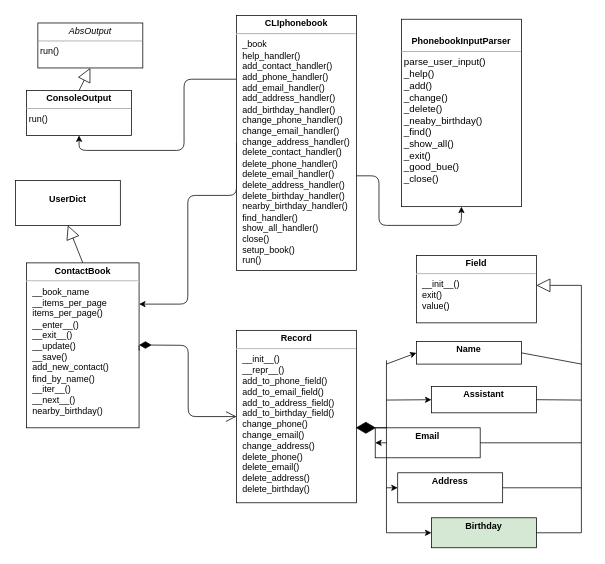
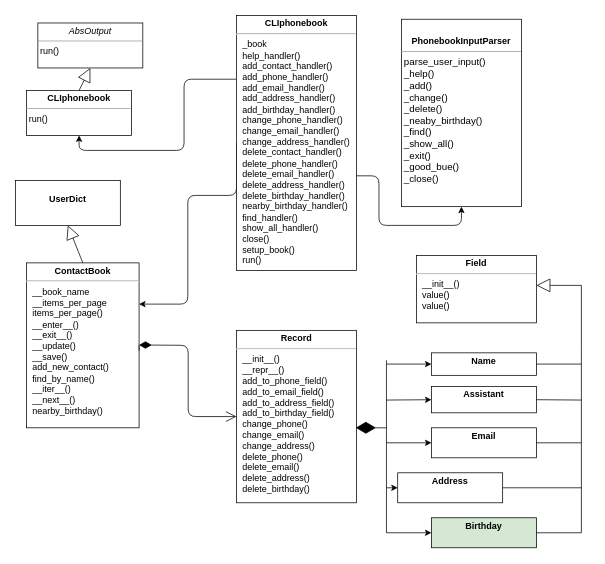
  <mxCell id="0" />
  <mxCell id="1" parent="0" />
  <mxCell id="2" value="&lt;p style=&quot;margin:0px;margin-top:4px;text-align:center;&quot;&gt;&lt;i style=&quot;&quot;&gt;AbsOutput&lt;/i&gt;&lt;/p&gt;&lt;hr size=&quot;1&quot;&gt;&lt;div style=&quot;height:2px;&quot;&gt;&amp;nbsp;run()&lt;/div&gt;" style="verticalAlign=top;align=left;overflow=fill;fontSize=12;fontFamily=Helvetica;html=1;rounded=0;labelBackgroundColor=none;" vertex="1" parent="1"><mxGeometry x="50" y="30" width="140" height="60" as="geometry" /></mxCell>
- <mxCell id="3" value="&lt;p style=&quot;margin:0px;margin-top:4px;text-align:center;&quot;&gt;&lt;b&gt;ConsoleOutput&lt;/b&gt;&lt;/p&gt;&lt;hr size=&quot;1&quot;&gt;&lt;div style=&quot;height:2px;&quot;&gt;&amp;nbsp;run()&lt;/div&gt;" style="verticalAlign=top;align=left;overflow=fill;fontSize=12;fontFamily=Helvetica;html=1;rounded=0;labelBackgroundColor=none;" vertex="1" parent="1"><mxGeometry x="35" y="120" width="140" height="60" as="geometry" /></mxCell>
+ <mxCell id="3" value="&lt;p style=&quot;margin:0px;margin-top:4px;text-align:center;&quot;&gt;&lt;b&gt;CLIphonebook&lt;/b&gt;&lt;/p&gt;&lt;hr size=&quot;1&quot;&gt;&lt;div style=&quot;height:2px;&quot;&gt;&amp;nbsp;run()&lt;/div&gt;" style="verticalAlign=top;align=left;overflow=fill;fontSize=12;fontFamily=Helvetica;html=1;rounded=0;labelBackgroundColor=none;" vertex="1" parent="1"><mxGeometry x="35" y="120" width="140" height="60" as="geometry" /></mxCell>
  <mxCell id="4" value="" style="endArrow=block;endSize=16;endFill=0;html=1;rounded=0;entryX=0.5;entryY=1;entryDx=0;entryDy=0;labelBackgroundColor=none;fontColor=default;" edge="1" parent="1" target="2"><mxGeometry width="160" relative="1" as="geometry"><mxPoint x="105" y="120" as="sourcePoint" /><mxPoint x="485" y="200" as="targetPoint" /><Array as="points"><mxPoint x="105" y="120" /></Array><mxPoint as="offset" /></mxGeometry></mxCell>
  <mxCell id="5" value="&lt;p style=&quot;margin:0px;margin-top:4px;text-align:center;&quot;&gt;&lt;br&gt;&lt;/p&gt;&lt;p style=&quot;border-color: var(--border-color); margin: 4px 0px 0px; text-align: center;&quot;&gt;&lt;span style=&quot;border-color: var(--border-color); font-weight: 700;&quot;&gt;PhonebookInputParser&lt;/span&gt;&lt;br style=&quot;border-color: var(--border-color);&quot;&gt;&lt;/p&gt;&lt;hr style=&quot;border-color: var(--border-color);&quot; size=&quot;1&quot;&gt;&lt;div style=&quot;border-color: var(--border-color); height: 2px;&quot;&gt;&lt;span style=&quot;border-color: var(--border-color); font-size: 13px;&quot;&gt;&amp;nbsp;parse_user_input()&lt;/span&gt;&lt;br style=&quot;border-color: var(--border-color); font-size: 13px;&quot;&gt;&lt;span style=&quot;border-color: var(--border-color); font-size: 13px;&quot;&gt;&amp;nbsp;_help()&lt;/span&gt;&lt;br style=&quot;border-color: var(--border-color); font-size: 13px;&quot;&gt;&lt;span style=&quot;border-color: var(--border-color); font-size: 13px;&quot;&gt;&amp;nbsp;_add()&lt;/span&gt;&lt;br style=&quot;border-color: var(--border-color); font-size: 13px;&quot;&gt;&lt;span style=&quot;border-color: var(--border-color); font-size: 13px;&quot;&gt;&amp;nbsp;_change()&lt;/span&gt;&lt;br style=&quot;border-color: var(--border-color); font-size: 13px;&quot;&gt;&lt;span style=&quot;border-color: var(--border-color); font-size: 13px;&quot;&gt;&amp;nbsp;_delete()&lt;/span&gt;&lt;br style=&quot;border-color: var(--border-color); font-size: 13px;&quot;&gt;&lt;span style=&quot;border-color: var(--border-color); font-size: 13px;&quot;&gt;&amp;nbsp;_neaby_birthday()&lt;/span&gt;&lt;br style=&quot;border-color: var(--border-color); font-size: 13px;&quot;&gt;&lt;span style=&quot;border-color: var(--border-color); font-size: 13px;&quot;&gt;&amp;nbsp;_find()&lt;/span&gt;&lt;br style=&quot;border-color: var(--border-color); font-size: 13px;&quot;&gt;&lt;span style=&quot;border-color: var(--border-color); font-size: 13px;&quot;&gt;&amp;nbsp;_show_all()&lt;/span&gt;&lt;br style=&quot;border-color: var(--border-color); font-size: 13px;&quot;&gt;&lt;span style=&quot;border-color: var(--border-color); font-size: 13px;&quot;&gt;&amp;nbsp;_exit()&lt;/span&gt;&lt;br style=&quot;border-color: var(--border-color); font-size: 13px;&quot;&gt;&lt;span style=&quot;border-color: var(--border-color); font-size: 13px;&quot;&gt;&amp;nbsp;_good_bue()&lt;/span&gt;&lt;br style=&quot;border-color: var(--border-color); font-size: 13px;&quot;&gt;&lt;span style=&quot;border-color: var(--border-color); font-size: 13px;&quot;&gt;&amp;nbsp;_close()&lt;/span&gt;&lt;/div&gt;" style="verticalAlign=top;align=left;overflow=fill;fontSize=12;fontFamily=Helvetica;html=1;labelBackgroundColor=none;" vertex="1" parent="1"><mxGeometry x="535" y="25" width="160" height="250" as="geometry" /></mxCell>
  <mxCell id="6" style="edgeStyle=orthogonalEdgeStyle;orthogonalLoop=1;jettySize=auto;html=1;exitX=0;exitY=0.25;exitDx=0;exitDy=0;entryX=0.5;entryY=1;entryDx=0;entryDy=0;fontSize=13;labelBackgroundColor=none;fontColor=default;" edge="1" parent="1" source="9" target="3"><mxGeometry relative="1" as="geometry" /></mxCell>
  <mxCell id="7" style="edgeStyle=orthogonalEdgeStyle;orthogonalLoop=1;jettySize=auto;html=1;exitX=1;exitY=0.629;exitDx=0;exitDy=0;entryX=0.5;entryY=1;entryDx=0;entryDy=0;fontSize=13;exitPerimeter=0;labelBackgroundColor=none;fontColor=default;" edge="1" parent="1" source="9" target="5"><mxGeometry relative="1" as="geometry"><Array as="points"><mxPoint x="505" y="234" /><mxPoint x="505" y="300" /><mxPoint x="615" y="300" /></Array></mxGeometry></mxCell>
  <mxCell id="8" style="edgeStyle=orthogonalEdgeStyle;orthogonalLoop=1;jettySize=auto;html=1;exitX=0;exitY=0.5;exitDx=0;exitDy=0;entryX=1;entryY=0.25;entryDx=0;entryDy=0;fontSize=13;labelBackgroundColor=none;fontColor=default;" edge="1" parent="1" source="9" target="12"><mxGeometry relative="1" as="geometry"><Array as="points"><mxPoint x="315" y="260" /><mxPoint x="250" y="260" /><mxPoint x="250" y="405" /></Array></mxGeometry></mxCell>
  <mxCell id="9" value="&lt;p style=&quot;text-align: center; margin: 4px 0px 0px;&quot;&gt;&lt;b style=&quot;&quot;&gt;CLIphonebook&lt;/b&gt;&lt;/p&gt;&lt;hr&gt;&lt;p style=&quot;margin:0px;margin-left:8px;&quot;&gt;_book&lt;/p&gt;&lt;p style=&quot;margin:0px;margin-left:8px;&quot;&gt;help_handler()&lt;/p&gt;&lt;p style=&quot;margin:0px;margin-left:8px;&quot;&gt;add_contact_handler()&lt;/p&gt;&lt;p style=&quot;margin:0px;margin-left:8px;&quot;&gt;add_phone_handler()&lt;/p&gt;&lt;p style=&quot;margin:0px;margin-left:8px;&quot;&gt;add_email_handler()&lt;/p&gt;&lt;p style=&quot;margin:0px;margin-left:8px;&quot;&gt;add_address_handler()&lt;/p&gt;&lt;p style=&quot;margin:0px;margin-left:8px;&quot;&gt;add_birthday_handler()&lt;/p&gt;&lt;p style=&quot;margin:0px;margin-left:8px;&quot;&gt;change_phone_handler()&lt;/p&gt;&lt;p style=&quot;margin:0px;margin-left:8px;&quot;&gt;change_email_handler()&lt;/p&gt;&lt;p style=&quot;margin:0px;margin-left:8px;&quot;&gt;change_address_handler()&lt;/p&gt;&lt;p style=&quot;margin:0px;margin-left:8px;&quot;&gt;delete_contact_handler()&lt;/p&gt;&lt;p style=&quot;margin:0px;margin-left:8px;&quot;&gt;delete_phone_handler()&lt;/p&gt;&lt;p style=&quot;margin:0px;margin-left:8px;&quot;&gt;delete_email_handler()&lt;/p&gt;&lt;p style=&quot;margin:0px;margin-left:8px;&quot;&gt;delete_address_handler()&lt;/p&gt;&lt;p style=&quot;margin:0px;margin-left:8px;&quot;&gt;delete_birthday_handler()&lt;/p&gt;&lt;p style=&quot;margin:0px;margin-left:8px;&quot;&gt;nearby_birthday_handler()&lt;/p&gt;&lt;p style=&quot;margin:0px;margin-left:8px;&quot;&gt;find_handler()&lt;/p&gt;&lt;p style=&quot;margin:0px;margin-left:8px;&quot;&gt;show_all_handler()&lt;/p&gt;&lt;p style=&quot;margin:0px;margin-left:8px;&quot;&gt;close()&lt;/p&gt;&lt;p style=&quot;margin:0px;margin-left:8px;&quot;&gt;setup_book()&lt;/p&gt;&lt;p style=&quot;margin:0px;margin-left:8px;&quot;&gt;run()&lt;/p&gt;" style="verticalAlign=top;align=left;overflow=fill;fontSize=12;fontFamily=Helvetica;html=1;labelBackgroundColor=none;" vertex="1" parent="1"><mxGeometry x="315" y="20" width="160" height="340" as="geometry" /></mxCell>
  <mxCell id="10" value="&lt;p style=&quot;margin:0px;margin-top:4px;text-align:center;&quot;&gt;&lt;br&gt;&lt;b&gt;UserDict&lt;/b&gt;&lt;/p&gt;" style="verticalAlign=top;align=left;overflow=fill;fontSize=12;fontFamily=Helvetica;html=1;labelBackgroundColor=none;" vertex="1" parent="1"><mxGeometry x="20" y="240" width="140" height="60" as="geometry" /></mxCell>
  <mxCell id="11" style="edgeStyle=orthogonalEdgeStyle;orthogonalLoop=1;jettySize=auto;html=1;exitX=0.5;exitY=1;exitDx=0;exitDy=0;fontSize=13;labelBackgroundColor=none;fontColor=default;" edge="1" parent="1" source="10" target="10"><mxGeometry relative="1" as="geometry" /></mxCell>
  <mxCell id="12" value="&lt;p style=&quot;margin: 4px 0px 0px; text-align: center;&quot;&gt;&lt;b style=&quot;&quot;&gt;ContactBook&lt;/b&gt;&lt;/p&gt;&lt;hr&gt;&lt;p style=&quot;margin:0px;margin-left:8px;&quot;&gt;__book_name&lt;/p&gt;&lt;p style=&quot;margin:0px;margin-left:8px;&quot;&gt;__items_per_page&lt;/p&gt;&lt;p style=&quot;margin:0px;margin-left:8px;&quot;&gt;items_per_page()&lt;/p&gt;&lt;p style=&quot;margin:0px;margin-left:8px;&quot;&gt;__enter__()&lt;/p&gt;&lt;p style=&quot;margin:0px;margin-left:8px;&quot;&gt;__exit__()&lt;/p&gt;&lt;p style=&quot;margin:0px;margin-left:8px;&quot;&gt;__update()&lt;/p&gt;&lt;p style=&quot;margin:0px;margin-left:8px;&quot;&gt;__save()&lt;/p&gt;&lt;p style=&quot;margin:0px;margin-left:8px;&quot;&gt;add_new_contact()&lt;/p&gt;&lt;p style=&quot;margin:0px;margin-left:8px;&quot;&gt;find_by_name()&lt;/p&gt;&lt;p style=&quot;margin:0px;margin-left:8px;&quot;&gt;__iter__()&lt;/p&gt;&lt;p style=&quot;margin:0px;margin-left:8px;&quot;&gt;__next__()&lt;/p&gt;&lt;p style=&quot;margin:0px;margin-left:8px;&quot;&gt;nearby_birthday()&lt;/p&gt;" style="verticalAlign=top;align=left;overflow=fill;fontSize=12;fontFamily=Helvetica;html=1;labelBackgroundColor=none;" vertex="1" parent="1"><mxGeometry x="35" y="350" width="150" height="220" as="geometry" /></mxCell>
  <mxCell id="13" value="" style="endArrow=block;endSize=16;endFill=0;html=1;fontSize=13;entryX=0.5;entryY=1;entryDx=0;entryDy=0;exitX=0.5;exitY=0;exitDx=0;exitDy=0;labelBackgroundColor=none;fontColor=default;" edge="1" parent="1" source="12" target="10"><mxGeometry width="160" relative="1" as="geometry"><mxPoint x="-15" y="320" as="sourcePoint" /><mxPoint x="145" y="320" as="targetPoint" /></mxGeometry></mxCell>
  <mxCell id="14" value="&lt;p style=&quot;margin: 4px 0px 0px; text-align: center;&quot;&gt;&lt;b style=&quot;&quot;&gt;Record&lt;/b&gt;&lt;/p&gt;&lt;hr&gt;&lt;p style=&quot;margin:0px;margin-left:8px;&quot;&gt;__init__()&lt;/p&gt;&lt;p style=&quot;margin:0px;margin-left:8px;&quot;&gt;__repr__()&lt;/p&gt;&lt;p style=&quot;margin:0px;margin-left:8px;&quot;&gt;add_to_phone_field()&lt;/p&gt;&lt;p style=&quot;margin:0px;margin-left:8px;&quot;&gt;add_to_email_field()&lt;/p&gt;&lt;p style=&quot;margin:0px;margin-left:8px;&quot;&gt;add_to_address_field()&lt;/p&gt;&lt;p style=&quot;margin:0px;margin-left:8px;&quot;&gt;add_to_birthday_field()&lt;/p&gt;&lt;p style=&quot;margin:0px;margin-left:8px;&quot;&gt;change_phone()&lt;/p&gt;&lt;p style=&quot;margin:0px;margin-left:8px;&quot;&gt;change_email()&lt;/p&gt;&lt;p style=&quot;margin:0px;margin-left:8px;&quot;&gt;change_address()&lt;/p&gt;&lt;p style=&quot;margin:0px;margin-left:8px;&quot;&gt;delete_phone()&lt;/p&gt;&lt;p style=&quot;margin:0px;margin-left:8px;&quot;&gt;delete_email()&lt;/p&gt;&lt;p style=&quot;margin:0px;margin-left:8px;&quot;&gt;delete_address()&lt;/p&gt;&lt;p style=&quot;margin:0px;margin-left:8px;&quot;&gt;delete_birthday()&lt;/p&gt;" style="verticalAlign=top;align=left;overflow=fill;fontSize=12;fontFamily=Helvetica;html=1;labelBackgroundColor=none;" vertex="1" parent="1"><mxGeometry x="315" y="440" width="160" height="230" as="geometry" /></mxCell>
  <mxCell id="15" value="" style="edgeStyle=orthogonalEdgeStyle;orthogonalLoop=1;jettySize=auto;html=1;exitX=1;exitY=0.5;exitDx=0;exitDy=0;entryX=0.006;entryY=0.465;entryDx=0;entryDy=0;entryPerimeter=0;fontSize=13;endArrow=none;labelBackgroundColor=none;fontColor=default;" edge="1" parent="1" source="12"><mxGeometry relative="1" as="geometry"><mxPoint x="185" y="460" as="sourcePoint" /><mxPoint x="185.12" y="466.975" as="targetPoint" /></mxGeometry></mxCell>
  <mxCell id="16" value="" style="endArrow=open;html=1;endSize=12;startArrow=diamondThin;startSize=14;startFill=1;edgeStyle=orthogonalEdgeStyle;align=left;verticalAlign=bottom;fontSize=13;entryX=0;entryY=0.5;entryDx=0;entryDy=0;labelBackgroundColor=none;fontColor=default;" edge="1" parent="1" target="14"><mxGeometry x="-1" y="20" relative="1" as="geometry"><mxPoint x="185" y="459.5" as="sourcePoint" /><mxPoint x="345" y="459.5" as="targetPoint" /><mxPoint y="1" as="offset" /></mxGeometry></mxCell>
- <mxCell id="17" value="&lt;p style=&quot;margin: 4px 0px 0px; text-align: center;&quot;&gt;&lt;b&gt;Field&lt;/b&gt;&lt;/p&gt;&lt;hr&gt;&lt;p style=&quot;margin:0px;margin-left:8px;&quot;&gt;__init__()&lt;/p&gt;&lt;p style=&quot;margin:0px;margin-left:8px;&quot;&gt;exit()&lt;/p&gt;&lt;p style=&quot;margin:0px;margin-left:8px;&quot;&gt;value()&lt;/p&gt;" style="verticalAlign=top;align=left;overflow=fill;fontSize=12;fontFamily=Helvetica;html=1;labelBackgroundColor=none;" vertex="1" parent="1"><mxGeometry x="555" y="340" width="160" height="90" as="geometry" /></mxCell>
- <mxCell id="18" value="&lt;p style=&quot;margin:0px;margin-top:4px;text-align:center;&quot;&gt;&lt;font size=&quot;1&quot; style=&quot;&quot;&gt;&lt;b style=&quot;font-size: 12px;&quot;&gt;Name&lt;/b&gt;&lt;/font&gt;&lt;/p&gt;" style="verticalAlign=top;align=left;overflow=fill;fontSize=12;fontFamily=Helvetica;html=1;labelBackgroundColor=none;" vertex="1" parent="1"><mxGeometry x="555" y="455" width="140" height="30" as="geometry" /></mxCell>
+ <mxCell id="17" value="&lt;p style=&quot;margin: 4px 0px 0px; text-align: center;&quot;&gt;&lt;b&gt;Field&lt;/b&gt;&lt;/p&gt;&lt;hr&gt;&lt;p style=&quot;margin:0px;margin-left:8px;&quot;&gt;__init__()&lt;/p&gt;&lt;p style=&quot;margin:0px;margin-left:8px;&quot;&gt;value()&lt;/p&gt;&lt;p style=&quot;margin:0px;margin-left:8px;&quot;&gt;value()&lt;/p&gt;" style="verticalAlign=top;align=left;overflow=fill;fontSize=12;fontFamily=Helvetica;html=1;labelBackgroundColor=none;" vertex="1" parent="1"><mxGeometry x="555" y="340" width="160" height="90" as="geometry" /></mxCell>
+ <mxCell id="18" value="&lt;p style=&quot;margin:0px;margin-top:4px;text-align:center;&quot;&gt;&lt;font size=&quot;1&quot; style=&quot;&quot;&gt;&lt;b style=&quot;font-size: 12px;&quot;&gt;Name&lt;/b&gt;&lt;/font&gt;&lt;/p&gt;" style="verticalAlign=top;align=left;overflow=fill;fontSize=12;fontFamily=Helvetica;html=1;labelBackgroundColor=none;" vertex="1" parent="1"><mxGeometry x="575" y="470" width="140" height="30" as="geometry" /></mxCell>
  <mxCell id="19" value="&lt;p style=&quot;margin:0px;margin-top:4px;text-align:center;&quot;&gt;&lt;b&gt;Assistant&lt;/b&gt;&lt;/p&gt;" style="verticalAlign=top;align=left;overflow=fill;fontSize=12;fontFamily=Helvetica;html=1;labelBackgroundColor=none;" vertex="1" parent="1"><mxGeometry x="575" y="515" width="140" height="35" as="geometry" /></mxCell>
- <mxCell id="20" value="&lt;p style=&quot;margin:0px;margin-top:4px;text-align:center;&quot;&gt;&lt;b&gt;Email&lt;/b&gt;&lt;/p&gt;" style="verticalAlign=top;align=left;overflow=fill;fontSize=12;fontFamily=Helvetica;html=1;labelBackgroundColor=none;" vertex="1" parent="1"><mxGeometry x="500" y="570" width="140" height="40" as="geometry" /></mxCell>
+ <mxCell id="20" value="&lt;p style=&quot;margin:0px;margin-top:4px;text-align:center;&quot;&gt;&lt;b&gt;Email&lt;/b&gt;&lt;/p&gt;" style="verticalAlign=top;align=left;overflow=fill;fontSize=12;fontFamily=Helvetica;html=1;labelBackgroundColor=none;" vertex="1" parent="1"><mxGeometry x="575" y="570" width="140" height="40" as="geometry" /></mxCell>
  <mxCell id="21" value="&lt;p style=&quot;margin:0px;margin-top:4px;text-align:center;&quot;&gt;&lt;b&gt;Address&lt;/b&gt;&lt;/p&gt;" style="verticalAlign=top;align=left;overflow=fill;fontSize=12;fontFamily=Helvetica;html=1;labelBackgroundColor=none;" vertex="1" parent="1"><mxGeometry x="530" y="630" width="140" height="40" as="geometry" /></mxCell>
  <mxCell id="22" value="&lt;p style=&quot;margin:0px;margin-top:4px;text-align:center;&quot;&gt;&lt;b&gt;Birthday&lt;/b&gt;&lt;/p&gt;" style="verticalAlign=top;align=left;overflow=fill;fontSize=12;fontFamily=Helvetica;html=1;labelBackgroundColor=none;fillColor=#d5e8d4;" vertex="1" parent="1"><mxGeometry x="575" y="690" width="140" height="40" as="geometry" /></mxCell>
  <mxCell id="23" value="" style="endArrow=block;endSize=16;endFill=0;html=1;rounded=0;fontSize=12;" edge="1" parent="1"><mxGeometry y="-15" width="160" relative="1" as="geometry"><mxPoint x="775" y="380" as="sourcePoint" /><mxPoint x="715" y="380" as="targetPoint" /><Array as="points"><mxPoint x="735" y="380" /></Array><mxPoint as="offset" /></mxGeometry></mxCell>
  <mxCell id="24" value="" style="line;strokeWidth=1;fillColor=none;align=left;verticalAlign=middle;spacingTop=-1;spacingLeft=3;spacingRight=3;rotatable=0;labelPosition=right;points=[];portConstraint=eastwest;strokeColor=inherit;fontSize=12;" vertex="1" parent="1"><mxGeometry x="785" y="440" height="10" as="geometry" /></mxCell>
  <mxCell id="25" value="" style="endArrow=none;html=1;rounded=0;fontSize=12;" edge="1" parent="1"><mxGeometry width="50" height="50" relative="1" as="geometry"><mxPoint x="775" y="710" as="sourcePoint" /><mxPoint x="775" y="380" as="targetPoint" /><Array as="points"><mxPoint x="775" y="460" /></Array></mxGeometry></mxCell>
  <mxCell id="26" value="" style="endArrow=none;html=1;rounded=0;fontSize=12;entryX=1;entryY=0.5;entryDx=0;entryDy=0;" edge="1" parent="1" target="18"><mxGeometry width="50" height="50" relative="1" as="geometry"><mxPoint x="775" y="485" as="sourcePoint" /><mxPoint x="415" y="490" as="targetPoint" /></mxGeometry></mxCell>
  <mxCell id="27" value="" style="endArrow=none;html=1;rounded=0;fontSize=12;entryX=1;entryY=0.5;entryDx=0;entryDy=0;" edge="1" parent="1" target="19"><mxGeometry width="50" height="50" relative="1" as="geometry"><mxPoint x="775" y="533" as="sourcePoint" /><mxPoint x="415" y="490" as="targetPoint" /></mxGeometry></mxCell>
  <mxCell id="28" value="" style="endArrow=none;html=1;rounded=0;fontSize=12;entryX=1;entryY=0.5;entryDx=0;entryDy=0;" edge="1" parent="1" target="20"><mxGeometry width="50" height="50" relative="1" as="geometry"><mxPoint x="775" y="590" as="sourcePoint" /><mxPoint x="415" y="490" as="targetPoint" /></mxGeometry></mxCell>
  <mxCell id="29" value="" style="endArrow=none;html=1;rounded=0;fontSize=12;entryX=1;entryY=0.5;entryDx=0;entryDy=0;" edge="1" parent="1" target="21"><mxGeometry width="50" height="50" relative="1" as="geometry"><mxPoint x="775" y="650" as="sourcePoint" /><mxPoint x="415" y="490" as="targetPoint" /></mxGeometry></mxCell>
  <mxCell id="30" value="" style="endArrow=none;html=1;rounded=0;fontSize=12;entryX=1;entryY=0.5;entryDx=0;entryDy=0;" edge="1" parent="1" target="22"><mxGeometry width="50" height="50" relative="1" as="geometry"><mxPoint x="775" y="710" as="sourcePoint" /><mxPoint x="415" y="490" as="targetPoint" /></mxGeometry></mxCell>
  <mxCell id="31" value="" style="endArrow=classic;html=1;rounded=0;fontSize=12;entryX=0;entryY=0.5;entryDx=0;entryDy=0;" edge="1" parent="1" target="19"><mxGeometry width="50" height="50" relative="1" as="geometry"><mxPoint x="515" y="533" as="sourcePoint" /><mxPoint x="415" y="490" as="targetPoint" /></mxGeometry></mxCell>
  <mxCell id="32" value="" style="endArrow=classic;html=1;rounded=0;fontSize=12;entryX=0;entryY=0.5;entryDx=0;entryDy=0;" edge="1" parent="1" target="20"><mxGeometry width="50" height="50" relative="1" as="geometry"><mxPoint x="515" y="590" as="sourcePoint" /><mxPoint x="415" y="490" as="targetPoint" /></mxGeometry></mxCell>
  <mxCell id="33" value="" style="endArrow=classic;html=1;rounded=0;fontSize=12;entryX=0;entryY=0.5;entryDx=0;entryDy=0;" edge="1" parent="1" target="21"><mxGeometry width="50" height="50" relative="1" as="geometry"><mxPoint x="515" y="650" as="sourcePoint" /><mxPoint x="415" y="490" as="targetPoint" /></mxGeometry></mxCell>
  <mxCell id="34" value="" style="endArrow=classic;html=1;rounded=0;fontSize=12;entryX=0;entryY=0.5;entryDx=0;entryDy=0;" edge="1" parent="1" target="22"><mxGeometry width="50" height="50" relative="1" as="geometry"><mxPoint x="515" y="710" as="sourcePoint" /><mxPoint x="415" y="490" as="targetPoint" /></mxGeometry></mxCell>
  <mxCell id="35" value="" style="endArrow=none;html=1;rounded=0;fontSize=12;" edge="1" parent="1"><mxGeometry width="50" height="50" relative="1" as="geometry"><mxPoint x="515" y="710" as="sourcePoint" /><mxPoint x="515" y="480" as="targetPoint" /></mxGeometry></mxCell>
  <mxCell id="36" value="" style="endArrow=classic;html=1;rounded=0;fontSize=12;entryX=0;entryY=0.5;entryDx=0;entryDy=0;" edge="1" parent="1" target="18"><mxGeometry width="50" height="50" relative="1" as="geometry"><mxPoint x="515" y="485" as="sourcePoint" /><mxPoint x="415" y="490" as="targetPoint" /></mxGeometry></mxCell>
  <mxCell id="37" value="" style="endArrow=diamondThin;endFill=1;endSize=24;html=1;rounded=0;fontSize=12;entryX=0.994;entryY=0.565;entryDx=0;entryDy=0;entryPerimeter=0;" edge="1" parent="1" target="14"><mxGeometry width="160" relative="1" as="geometry"><mxPoint x="515" y="570" as="sourcePoint" /><mxPoint x="465" y="520" as="targetPoint" /></mxGeometry></mxCell>
